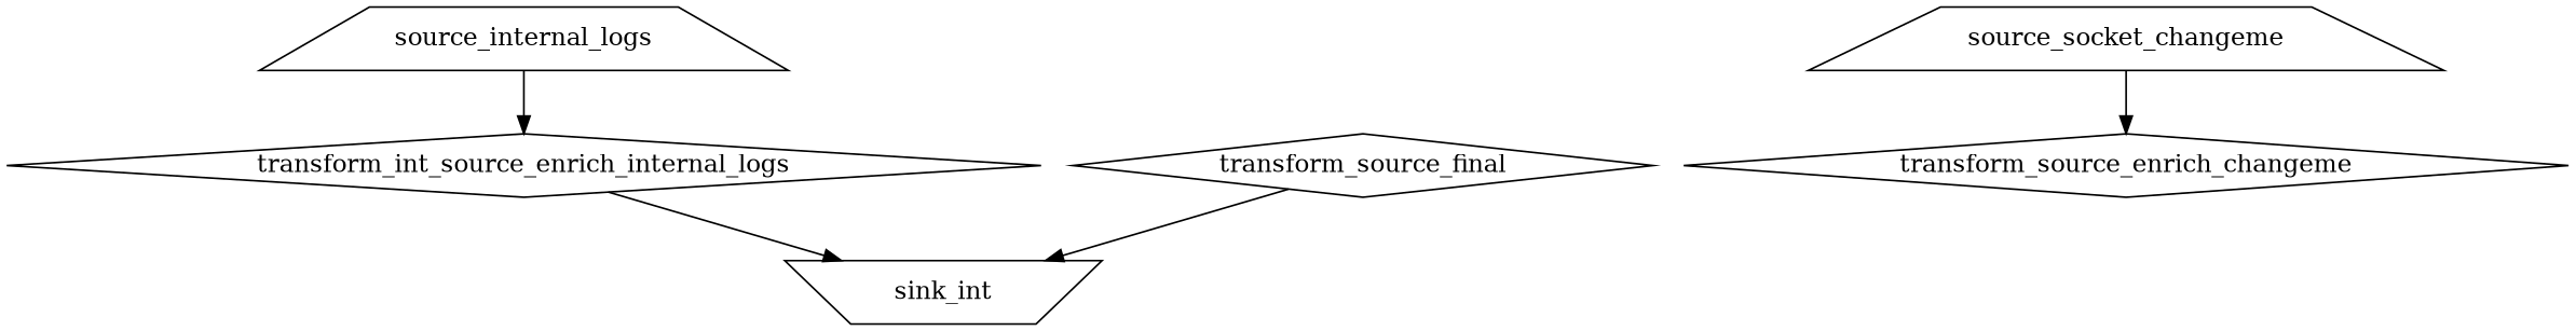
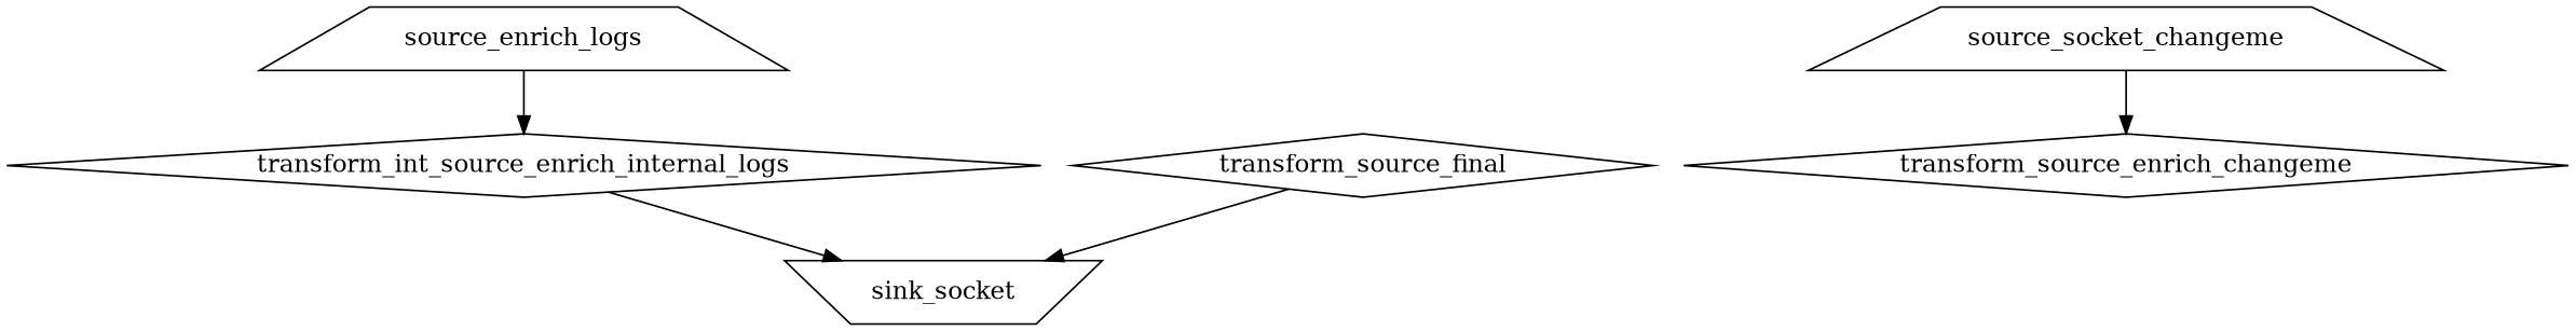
  digraph {
    node [shape=diamond]
-   source_internal_logs [shape=trapezium]
+   source_internal_logs [shape=trapezium label=source_enrich_logs]
    transform_int_source_enrich_internal_logs
-   sink_socket [shape=invtrapezium label=sink_int]
+   sink_socket [shape=invtrapezium]
    n4 [label=source_socket_changeme shape=trapezium]
    transform_source_enrich_changeme
    transform_source_final
    source_internal_logs -> transform_int_source_enrich_internal_logs
    transform_int_source_enrich_internal_logs -> sink_socket
    n4 -> transform_source_enrich_changeme
    transform_source_final -> sink_socket
  }
